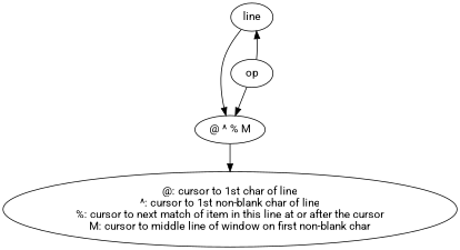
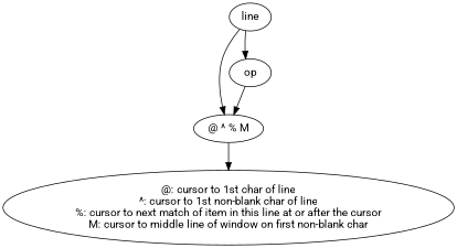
  digraph {
    fontname=Roboto
    node [fontname=Roboto]
    edge [fontname=Roboto]
    n1 [label="@: cursor to 1st char of line\n^: cursor to 1st non-blank char of line\n%: cursor to next match of item in this line at or after the cursor\nM: cursor to middle line of window on first non-blank char"]
    n2 [label=line]
    n3 [label="@ ^ % M"]
    n4 [label=op]
    n2 -> n3
-   n4 -> n2
+   n2 -> n4
    n3 -> n1
    n4 -> n3
  }
